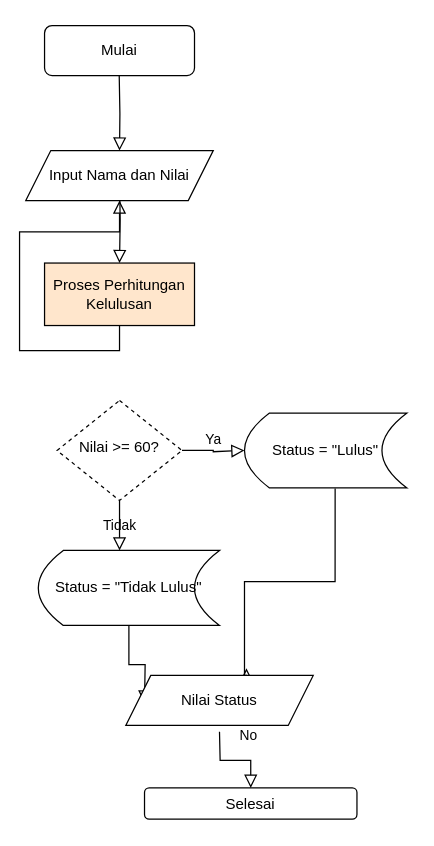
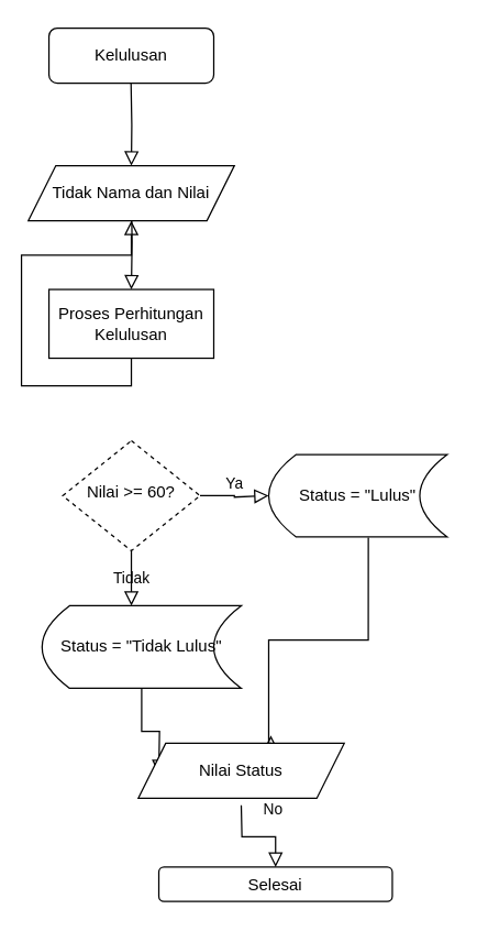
  <mxCell id="0" />
  <mxCell id="1" parent="0" />
  <mxCell id="2" value="" style="rounded=0;html=1;jettySize=auto;orthogonalLoop=1;fontSize=11;endArrow=block;endFill=0;endSize=8;strokeWidth=1;shadow=0;labelBackgroundColor=none;edgeStyle=orthogonalEdgeStyle;entryX=0.5;entryY=0;entryDx=0;entryDy=0;" parent="1" target="11" edge="1"><mxGeometry relative="1" as="geometry"><mxPoint x="95" y="140" as="sourcePoint" /></mxGeometry></mxCell>
- <mxCell id="3" value="Mulai" style="rounded=1;whiteSpace=wrap;html=1;fontSize=12;glass=0;strokeWidth=1;shadow=0;" parent="1" vertex="1"><mxGeometry x="35" y="20" width="120" height="40" as="geometry" /></mxCell>
+ <mxCell id="3" value="Kelulusan" style="rounded=1;whiteSpace=wrap;html=1;fontSize=12;glass=0;strokeWidth=1;shadow=0;" parent="1" vertex="1"><mxGeometry x="35" y="20" width="120" height="40" as="geometry" /></mxCell>
  <mxCell id="4" value="Tidak" style="rounded=0;html=1;jettySize=auto;orthogonalLoop=1;fontSize=11;endArrow=block;endFill=0;endSize=8;strokeWidth=1;shadow=0;labelBackgroundColor=none;edgeStyle=orthogonalEdgeStyle;" parent="1" source="6" edge="1"><mxGeometry x="-0.013" relative="1" as="geometry"><mxPoint as="offset" /><mxPoint x="95" y="440" as="targetPoint" /></mxGeometry></mxCell>
  <mxCell id="5" value="Ya" style="edgeStyle=orthogonalEdgeStyle;rounded=0;html=1;jettySize=auto;orthogonalLoop=1;fontSize=11;endArrow=block;endFill=0;endSize=8;strokeWidth=1;shadow=0;labelBackgroundColor=none;" parent="1" source="6" edge="1"><mxGeometry y="10" relative="1" as="geometry"><mxPoint as="offset" /><mxPoint x="195" y="360" as="targetPoint" /><Array as="points"><mxPoint x="170" y="360" /><mxPoint x="170" y="361" /><mxPoint x="195" y="361" /></Array></mxGeometry></mxCell>
  <mxCell id="6" value="Nilai &amp;gt;= 60?" style="rhombus;whiteSpace=wrap;html=1;shadow=0;fontFamily=Helvetica;fontSize=12;align=center;strokeWidth=1;spacing=6;spacingTop=-4;dashed=1;" parent="1" vertex="1"><mxGeometry x="45" y="320" width="100" height="80" as="geometry" /></mxCell>
  <mxCell id="7" value="No" style="rounded=0;html=1;jettySize=auto;orthogonalLoop=1;fontSize=11;endArrow=block;endFill=0;endSize=8;strokeWidth=1;shadow=0;labelBackgroundColor=none;edgeStyle=orthogonalEdgeStyle;exitX=0.5;exitY=1;exitDx=0;exitDy=0;" parent="1" target="8" edge="1"><mxGeometry x="0.333" y="20" relative="1" as="geometry"><mxPoint as="offset" /><mxPoint x="175" y="585" as="sourcePoint" /></mxGeometry></mxCell>
  <mxCell id="8" value="Selesai" style="rounded=1;whiteSpace=wrap;html=1;fontSize=12;glass=0;strokeWidth=1;shadow=0;" parent="1" vertex="1"><mxGeometry x="115" y="630" width="170" height="25" as="geometry" /></mxCell>
  <mxCell id="9" value="" style="rounded=0;html=1;jettySize=auto;orthogonalLoop=1;fontSize=11;endArrow=block;endFill=0;endSize=8;strokeWidth=1;shadow=0;labelBackgroundColor=none;edgeStyle=orthogonalEdgeStyle;entryX=0.5;entryY=0;entryDx=0;entryDy=0;" edge="1" parent="1" target="10"><mxGeometry relative="1" as="geometry"><mxPoint x="94.75" y="60" as="sourcePoint" /><mxPoint x="94.75" y="150" as="targetPoint" /></mxGeometry></mxCell>
- <mxCell id="10" value="Input Nama dan Nilai" style="shape=parallelogram;perimeter=parallelogramPerimeter;whiteSpace=wrap;html=1;fixedSize=1;" vertex="1" parent="1"><mxGeometry x="20" y="120" width="150" height="40" as="geometry" /></mxCell>
- <mxCell id="11" value="Proses Perhitungan Kelulusan" style="rounded=0;whiteSpace=wrap;html=1;fillColor=#ffe6cc;" vertex="1" parent="1"><mxGeometry x="35" y="210" width="120" height="50" as="geometry" /></mxCell>
+ <mxCell id="10" value="Tidak Nama dan Nilai" style="shape=parallelogram;perimeter=parallelogramPerimeter;whiteSpace=wrap;html=1;fixedSize=1;" vertex="1" parent="1"><mxGeometry x="20" y="120" width="150" height="40" as="geometry" /></mxCell>
+ <mxCell id="11" value="Proses Perhitungan Kelulusan" style="rounded=0;whiteSpace=wrap;html=1;" vertex="1" parent="1"><mxGeometry x="35" y="210" width="120" height="50" as="geometry" /></mxCell>
  <mxCell id="12" value="" style="rounded=0;html=1;jettySize=auto;orthogonalLoop=1;fontSize=11;endArrow=block;endFill=0;endSize=8;strokeWidth=1;shadow=0;labelBackgroundColor=none;edgeStyle=orthogonalEdgeStyle;exitX=0.5;exitY=1;exitDx=0;exitDy=0;" edge="1" parent="1" source="11" target="10"><mxGeometry relative="1" as="geometry"><mxPoint x="105" y="150" as="sourcePoint" /><mxPoint x="105" y="330" as="targetPoint" /></mxGeometry></mxCell>
  <mxCell id="13" value="Status = &quot;Lulus&quot;" style="shape=dataStorage;whiteSpace=wrap;html=1;fixedSize=1;" vertex="1" parent="1"><mxGeometry x="195" y="330" width="130" height="60" as="geometry" /></mxCell>
  <mxCell id="14" value="Status = &quot;Tidak Lulus&quot;" style="shape=dataStorage;whiteSpace=wrap;html=1;fixedSize=1;" vertex="1" parent="1"><mxGeometry x="30" y="440" width="145" height="60" as="geometry" /></mxCell>
  <mxCell id="15" value="" style="rounded=0;html=1;jettySize=auto;orthogonalLoop=1;fontSize=11;endArrow=block;endFill=0;endSize=8;strokeWidth=1;shadow=0;labelBackgroundColor=none;edgeStyle=orthogonalEdgeStyle;exitX=0.558;exitY=1.008;exitDx=0;exitDy=0;entryX=0.644;entryY=-0.143;entryDx=0;entryDy=0;exitPerimeter=0;entryPerimeter=0;" edge="1" parent="1" source="13" target="17"><mxGeometry relative="1" as="geometry"><mxPoint x="305" y="360" as="sourcePoint" /><mxPoint x="235" y="562.5" as="targetPoint" /><Array as="points"><mxPoint x="268" y="465" /><mxPoint x="195" y="465" /><mxPoint x="195" y="540" /><mxPoint x="197" y="540" /></Array></mxGeometry></mxCell>
  <mxCell id="16" value="" style="rounded=0;html=1;jettySize=auto;orthogonalLoop=1;fontSize=11;endArrow=block;endFill=0;endSize=8;strokeWidth=1;shadow=0;labelBackgroundColor=none;edgeStyle=orthogonalEdgeStyle;exitX=0.5;exitY=1;exitDx=0;exitDy=0;entryX=0;entryY=0.5;entryDx=0;entryDy=0;" edge="1" parent="1" source="14"><mxGeometry relative="1" as="geometry"><mxPoint x="105" y="270" as="sourcePoint" /><mxPoint x="115" y="562.5" as="targetPoint" /></mxGeometry></mxCell>
  <mxCell id="17" value="Nilai Status" style="shape=parallelogram;perimeter=parallelogramPerimeter;whiteSpace=wrap;html=1;fixedSize=1;" vertex="1" parent="1"><mxGeometry x="100" y="540" width="150" height="40" as="geometry" /></mxCell>
